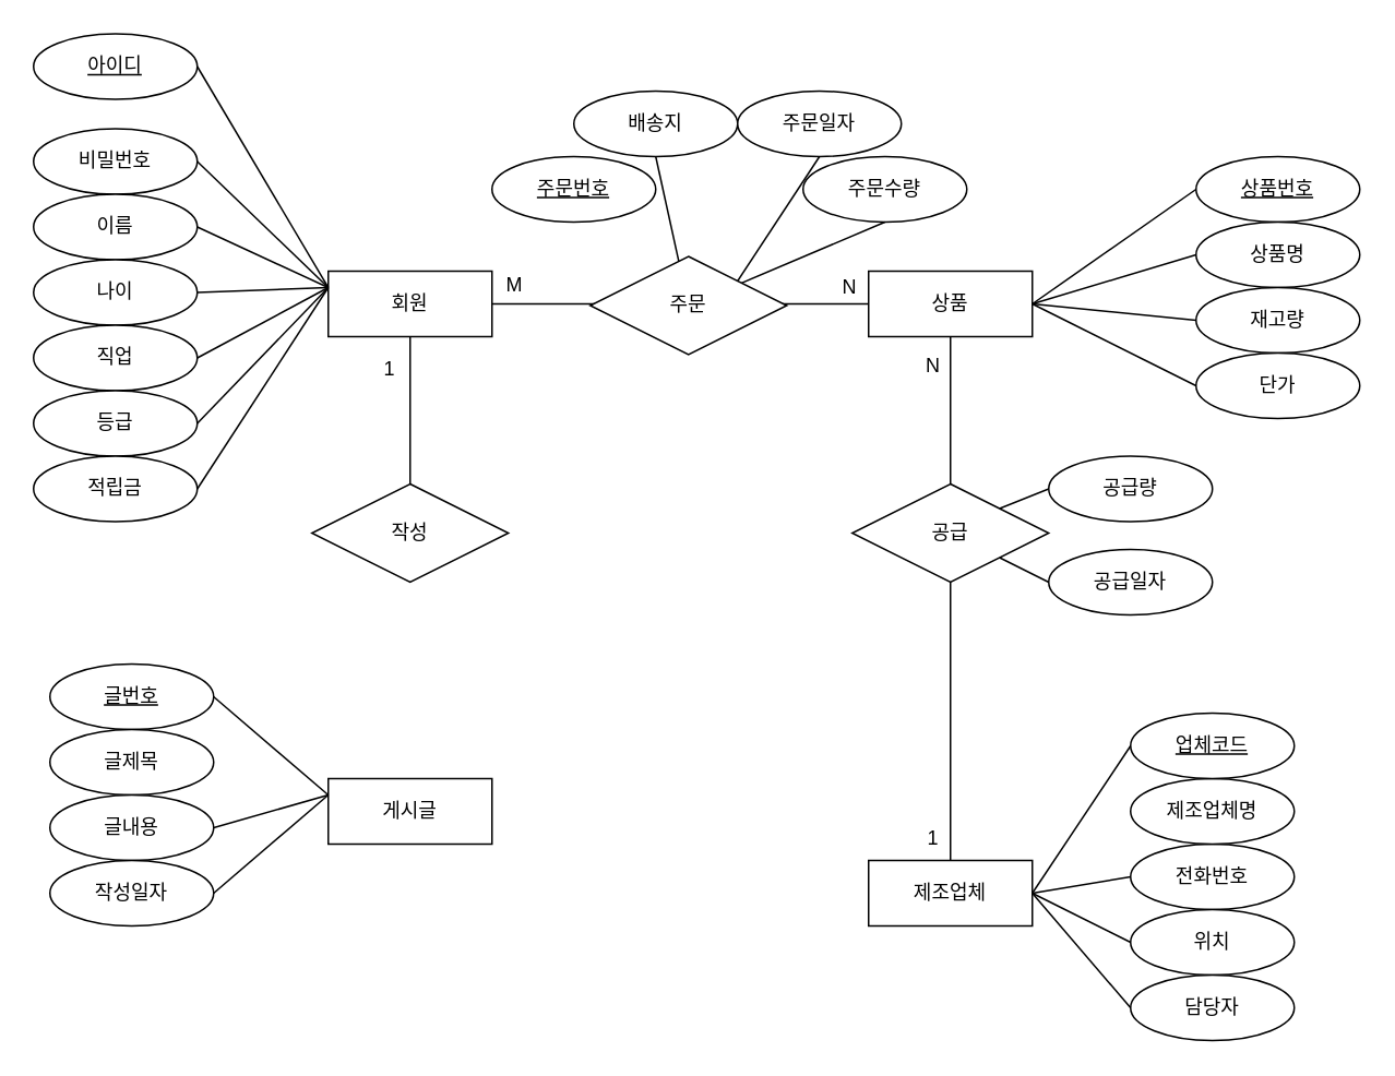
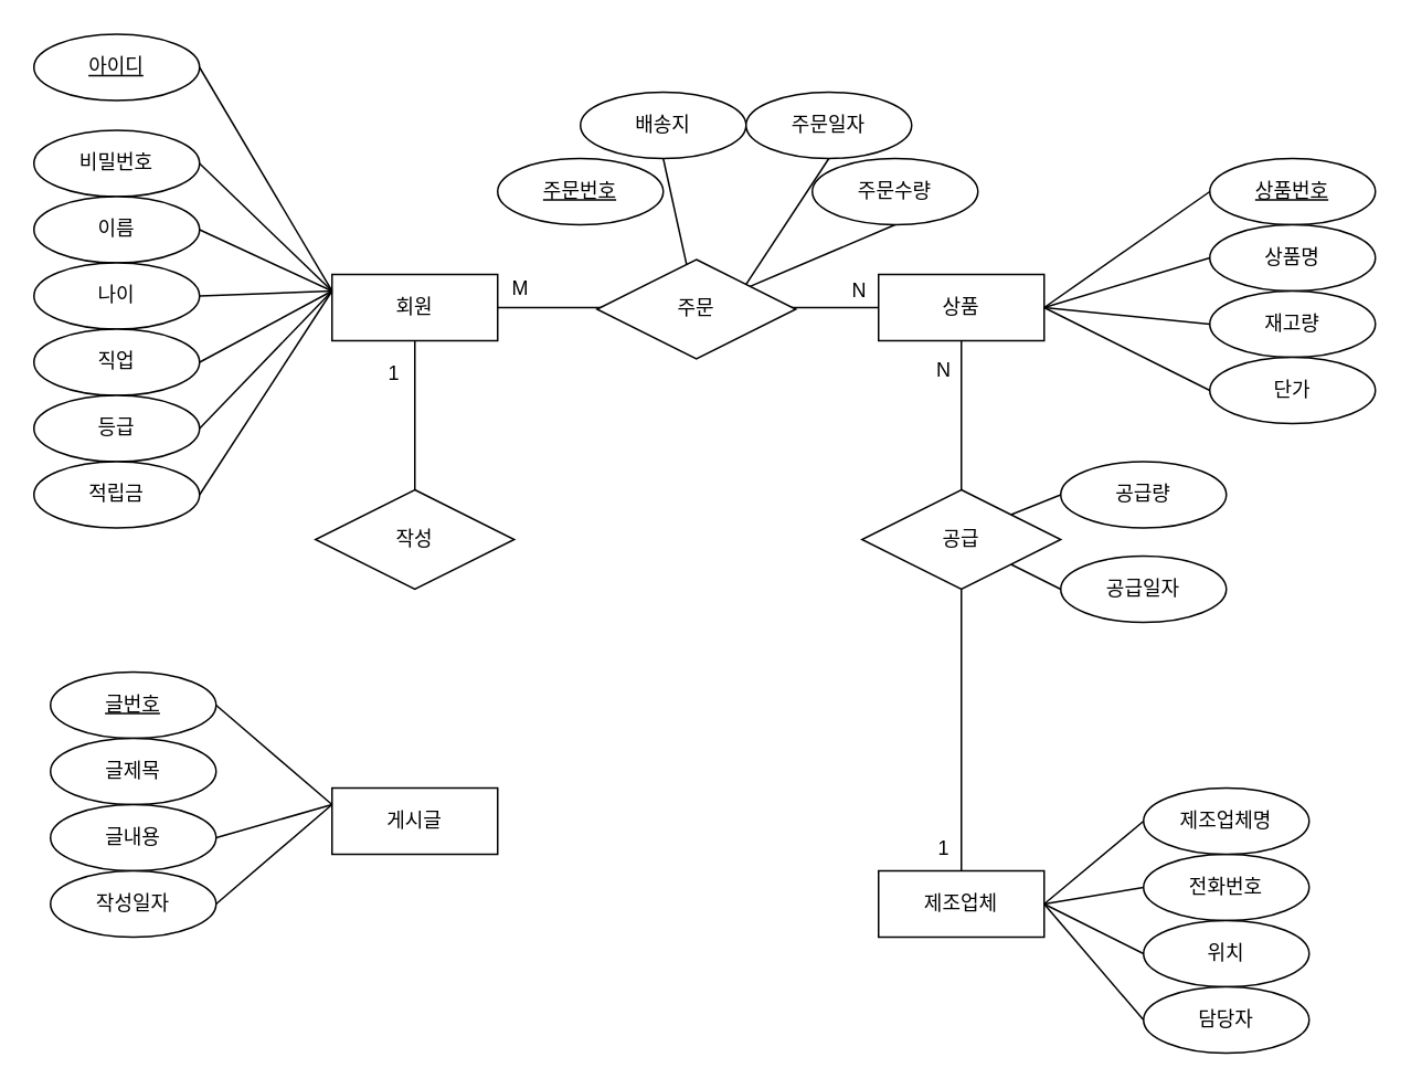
  <mxCell id="0" />
  <mxCell id="1" parent="0" />
  <mxCell id="2" value="회원" style="whiteSpace=wrap;html=1;align=center;" vertex="1" parent="1"><mxGeometry x="200" y="165" width="100" height="40" as="geometry" /></mxCell>
  <mxCell id="3" value="상품" style="whiteSpace=wrap;html=1;align=center;" vertex="1" parent="1"><mxGeometry x="530" y="165" width="100" height="40" as="geometry" /></mxCell>
  <mxCell id="4" value="아이디" style="ellipse;whiteSpace=wrap;html=1;align=center;fontStyle=4;" vertex="1" parent="1"><mxGeometry x="20" y="20" width="100" height="40" as="geometry" /></mxCell>
  <mxCell id="5" value="비밀번호" style="ellipse;whiteSpace=wrap;html=1;align=center;" vertex="1" parent="1"><mxGeometry y="78" width="100" height="40" as="geometry" x="20" /></mxCell>
  <mxCell id="6" value="이름" style="ellipse;whiteSpace=wrap;html=1;align=center;" vertex="1" parent="1"><mxGeometry y="118" width="100" height="40" as="geometry" x="20" /></mxCell>
  <mxCell id="7" value="나이" style="ellipse;whiteSpace=wrap;html=1;align=center;" vertex="1" parent="1"><mxGeometry y="158" width="100" height="40" as="geometry" x="20" /></mxCell>
  <mxCell id="8" value="직업" style="ellipse;whiteSpace=wrap;html=1;align=center;" vertex="1" parent="1"><mxGeometry y="198" width="100" height="40" as="geometry" x="20" /></mxCell>
  <mxCell id="9" value="등급" style="ellipse;whiteSpace=wrap;html=1;align=center;" vertex="1" parent="1"><mxGeometry y="238" width="100" height="40" as="geometry" x="20" /></mxCell>
  <mxCell id="10" value="적립금" style="ellipse;whiteSpace=wrap;html=1;align=center;" vertex="1" parent="1"><mxGeometry y="278" width="100" height="40" as="geometry" x="20" /></mxCell>
  <mxCell id="11" value="상품번호" style="ellipse;whiteSpace=wrap;html=1;align=center;fontStyle=4;" vertex="1" parent="1"><mxGeometry x="730" y="95" width="100" height="40" as="geometry" /></mxCell>
  <mxCell id="12" value="상품명" style="ellipse;whiteSpace=wrap;html=1;align=center;" vertex="1" parent="1"><mxGeometry x="730" y="135" width="100" height="40" as="geometry" /></mxCell>
  <mxCell id="13" value="재고량" style="ellipse;whiteSpace=wrap;html=1;align=center;" vertex="1" parent="1"><mxGeometry x="730" y="175" width="100" height="40" as="geometry" /></mxCell>
  <mxCell id="14" value="단가" style="ellipse;whiteSpace=wrap;html=1;align=center;" vertex="1" parent="1"><mxGeometry x="730" y="215" width="100" height="40" as="geometry" /></mxCell>
  <mxCell id="15" value="" style="endArrow=none;html=1;rounded=0;entryX=0;entryY=0.5;entryDx=0;entryDy=0;exitX=1;exitY=0.5;exitDx=0;exitDy=0;" edge="1" parent="1" source="3" target="11"><mxGeometry relative="1" as="geometry"><mxPoint x="580" y="215" as="sourcePoint" /><mxPoint x="740" y="215" as="targetPoint" /></mxGeometry></mxCell>
  <mxCell id="16" value="" style="endArrow=none;html=1;rounded=0;entryX=0;entryY=0.5;entryDx=0;entryDy=0;exitX=1;exitY=0.5;exitDx=0;exitDy=0;" edge="1" parent="1" source="3" target="12"><mxGeometry relative="1" as="geometry"><mxPoint x="640" y="195" as="sourcePoint" /><mxPoint x="740" y="125" as="targetPoint" /></mxGeometry></mxCell>
  <mxCell id="17" value="" style="endArrow=none;html=1;rounded=0;entryX=0;entryY=0.5;entryDx=0;entryDy=0;exitX=1;exitY=0.5;exitDx=0;exitDy=0;" edge="1" parent="1" source="3" target="13"><mxGeometry relative="1" as="geometry"><mxPoint x="640" y="195" as="sourcePoint" /><mxPoint x="740" y="165" as="targetPoint" /></mxGeometry></mxCell>
  <mxCell id="18" value="" style="endArrow=none;html=1;rounded=0;entryX=0;entryY=0.5;entryDx=0;entryDy=0;" edge="1" parent="1" target="14"><mxGeometry relative="1" as="geometry"><mxPoint x="630" y="185" as="sourcePoint" /><mxPoint x="740" y="205" as="targetPoint" /></mxGeometry></mxCell>
  <mxCell id="19" value="" style="endArrow=none;html=1;rounded=0;exitX=1;exitY=0.5;exitDx=0;exitDy=0;entryX=0;entryY=0.25;entryDx=0;entryDy=0;" edge="1" parent="1" source="4" target="2"><mxGeometry relative="1" as="geometry"><mxPoint x="210" y="155" as="sourcePoint" /><mxPoint x="370" y="155" as="targetPoint" /></mxGeometry></mxCell>
  <mxCell id="20" value="" style="endArrow=none;html=1;rounded=0;exitX=1;exitY=0.5;exitDx=0;exitDy=0;entryX=0;entryY=0.25;entryDx=0;entryDy=0;" edge="1" parent="1" source="5" target="2"><mxGeometry relative="1" as="geometry"><mxPoint x="130" y="65" as="sourcePoint" /><mxPoint x="210" y="185" as="targetPoint" /></mxGeometry></mxCell>
  <mxCell id="21" value="" style="endArrow=none;html=1;rounded=0;exitX=1;exitY=0.5;exitDx=0;exitDy=0;entryX=0;entryY=0.25;entryDx=0;entryDy=0;" edge="1" parent="1" source="6" target="2"><mxGeometry relative="1" as="geometry"><mxPoint x="130" y="108" as="sourcePoint" /><mxPoint x="210" y="185" as="targetPoint" /></mxGeometry></mxCell>
  <mxCell id="22" value="" style="endArrow=none;html=1;rounded=0;exitX=1;exitY=0.5;exitDx=0;exitDy=0;" edge="1" parent="1" source="7"><mxGeometry relative="1" as="geometry"><mxPoint x="130" y="148" as="sourcePoint" /><mxPoint x="200" y="175" as="targetPoint" /></mxGeometry></mxCell>
  <mxCell id="23" value="" style="endArrow=none;html=1;rounded=0;exitX=1;exitY=0.5;exitDx=0;exitDy=0;" edge="1" parent="1" source="8"><mxGeometry relative="1" as="geometry"><mxPoint x="130" y="188" as="sourcePoint" /><mxPoint x="200" y="175" as="targetPoint" /></mxGeometry></mxCell>
  <mxCell id="24" value="" style="endArrow=none;html=1;rounded=0;exitX=1;exitY=0.5;exitDx=0;exitDy=0;" edge="1" parent="1" source="9"><mxGeometry relative="1" as="geometry"><mxPoint x="130" y="228" as="sourcePoint" /><mxPoint x="200" y="175" as="targetPoint" /></mxGeometry></mxCell>
  <mxCell id="25" value="" style="endArrow=none;html=1;rounded=0;exitX=1;exitY=0.5;exitDx=0;exitDy=0;entryX=0;entryY=0.25;entryDx=0;entryDy=0;" edge="1" parent="1" source="10" target="2"><mxGeometry relative="1" as="geometry"><mxPoint x="130" y="268" as="sourcePoint" /><mxPoint x="210" y="185" as="targetPoint" /></mxGeometry></mxCell>
  <mxCell id="26" value="제조업체" style="whiteSpace=wrap;html=1;align=center;direction=west;" vertex="1" parent="1"><mxGeometry x="530" y="525" width="100" height="40" as="geometry" /></mxCell>
  <mxCell id="27" value="전화번호" style="ellipse;whiteSpace=wrap;html=1;align=center;direction=west;" vertex="1" parent="1"><mxGeometry x="690" y="515" width="100" height="40" as="geometry" /></mxCell>
  <mxCell id="28" value="위치" style="ellipse;whiteSpace=wrap;html=1;align=center;direction=west;" vertex="1" parent="1"><mxGeometry x="690" y="555" width="100" height="40" as="geometry" /></mxCell>
  <mxCell id="29" value="담당자" style="ellipse;whiteSpace=wrap;html=1;align=center;direction=west;" vertex="1" parent="1"><mxGeometry x="690" y="595" width="100" height="40" as="geometry" /></mxCell>
  <mxCell id="30" value="제조업체명" style="ellipse;whiteSpace=wrap;html=1;align=center;direction=west;" vertex="1" parent="1"><mxGeometry x="690" y="475" width="100" height="40" as="geometry" /></mxCell>
  <mxCell id="31" value="" style="endArrow=none;html=1;rounded=0;exitX=1;exitY=0.5;exitDx=0;exitDy=0;entryX=0;entryY=0.5;entryDx=0;entryDy=0;" edge="1" source="27" target="26" parent="1"><mxGeometry relative="1" as="geometry"><mxPoint x="480" y="455" as="sourcePoint" /><mxPoint x="650" y="575" as="targetPoint" /></mxGeometry></mxCell>
  <mxCell id="32" value="" style="endArrow=none;html=1;rounded=0;exitX=1;exitY=0.5;exitDx=0;exitDy=0;entryX=0;entryY=0.5;entryDx=0;entryDy=0;" edge="1" source="28" target="26" parent="1"><mxGeometry relative="1" as="geometry"><mxPoint x="480" y="498" as="sourcePoint" /><mxPoint x="650" y="575" as="targetPoint" /></mxGeometry></mxCell>
  <mxCell id="33" value="" style="endArrow=none;html=1;rounded=0;exitX=1;exitY=0.5;exitDx=0;exitDy=0;entryX=0;entryY=0.5;entryDx=0;entryDy=0;" edge="1" source="29" parent="1" target="26"><mxGeometry relative="1" as="geometry"><mxPoint x="480" y="538" as="sourcePoint" /><mxPoint x="650" y="575" as="targetPoint" /></mxGeometry></mxCell>
+ <mxCell id="34" value="" style="endArrow=none;html=1;rounded=0;exitX=1;exitY=0.5;exitDx=0;exitDy=0;entryX=0;entryY=0.5;entryDx=0;entryDy=0;" edge="1" source="30" parent="1" target="26"><mxGeometry relative="1" as="geometry"><mxPoint x="480" y="578" as="sourcePoint" /><mxPoint x="550" y="565" as="targetPoint" /></mxGeometry></mxCell>
  <mxCell id="35" value="게시글" style="whiteSpace=wrap;html=1;align=center;" vertex="1" parent="1"><mxGeometry x="200" y="475" width="100" height="40" as="geometry" /></mxCell>
  <mxCell id="36" value="글번호" style="ellipse;whiteSpace=wrap;html=1;align=center;fontStyle=4;" vertex="1" parent="1"><mxGeometry x="30" y="405" width="100" height="40" as="geometry" /></mxCell>
  <mxCell id="37" value="글제목" style="ellipse;whiteSpace=wrap;html=1;align=center;" vertex="1" parent="1"><mxGeometry x="30" y="445" width="100" height="40" as="geometry" /></mxCell>
  <mxCell id="38" value="글내용" style="ellipse;whiteSpace=wrap;html=1;align=center;" vertex="1" parent="1"><mxGeometry x="30" y="485" width="100" height="40" as="geometry" /></mxCell>
  <mxCell id="39" value="작성일자" style="ellipse;whiteSpace=wrap;html=1;align=center;" vertex="1" parent="1"><mxGeometry x="30" y="525" width="100" height="40" as="geometry" /></mxCell>
  <mxCell id="40" value="" style="endArrow=none;html=1;rounded=0;exitX=1;exitY=0.5;exitDx=0;exitDy=0;entryX=0;entryY=0.25;entryDx=0;entryDy=0;" edge="1" source="36" target="35" parent="1"><mxGeometry relative="1" as="geometry"><mxPoint x="210" y="465" as="sourcePoint" /><mxPoint x="370" y="465" as="targetPoint" /></mxGeometry></mxCell>
  <mxCell id="41" value="" style="endArrow=none;html=1;rounded=0;exitX=1;exitY=0.5;exitDx=0;exitDy=0;entryX=0;entryY=0.25;entryDx=0;entryDy=0;" edge="1" source="38" target="35" parent="1"><mxGeometry relative="1" as="geometry"><mxPoint x="130" y="418" as="sourcePoint" /><mxPoint x="210" y="495" as="targetPoint" /></mxGeometry></mxCell>
  <mxCell id="42" value="" style="endArrow=none;html=1;rounded=0;exitX=1;exitY=0.5;exitDx=0;exitDy=0;" edge="1" source="39" parent="1"><mxGeometry relative="1" as="geometry"><mxPoint x="130" y="458" as="sourcePoint" /><mxPoint x="200" y="485" as="targetPoint" /></mxGeometry></mxCell>
- <mxCell id="43" value="업체코드" style="ellipse;whiteSpace=wrap;html=1;align=center;fontStyle=4;" vertex="1" parent="1"><mxGeometry x="690" y="435" width="100" height="40" as="geometry" /></mxCell>
- <mxCell id="44" value="" style="endArrow=none;html=1;rounded=0;exitX=0;exitY=0.5;exitDx=0;exitDy=0;entryX=0;entryY=0.5;entryDx=0;entryDy=0;" edge="1" parent="1" source="43" target="26"><mxGeometry relative="1" as="geometry"><mxPoint x="370" y="415" as="sourcePoint" /><mxPoint x="630" y="545" as="targetPoint" /></mxGeometry></mxCell>
  <mxCell id="45" value="" style="endArrow=none;html=1;rounded=0;exitX=1;exitY=0.5;exitDx=0;exitDy=0;entryX=0;entryY=0.5;entryDx=0;entryDy=0;" edge="1" parent="1" source="2" target="3"><mxGeometry relative="1" as="geometry"><mxPoint x="310" y="275" as="sourcePoint" /><mxPoint x="470" y="275" as="targetPoint" /></mxGeometry></mxCell>
  <mxCell id="46" value="M" style="resizable=0;html=1;whiteSpace=wrap;align=left;verticalAlign=bottom;" connectable="0" vertex="1" parent="45"><mxGeometry x="-1" relative="1" as="geometry"><mxPoint x="7" y="-3" as="offset" /></mxGeometry></mxCell>
  <mxCell id="47" value="N" style="resizable=0;html=1;whiteSpace=wrap;align=right;verticalAlign=bottom;" connectable="0" vertex="1" parent="45"><mxGeometry x="1" relative="1" as="geometry"><mxPoint x="-6" y="-2" as="offset" /></mxGeometry></mxCell>
  <mxCell id="48" value="주문" style="shape=rhombus;perimeter=rhombusPerimeter;whiteSpace=wrap;html=1;align=center;" vertex="1" parent="1"><mxGeometry x="360" y="156" width="120" height="60" as="geometry" /></mxCell>
  <mxCell id="49" value="공급" style="shape=rhombus;perimeter=rhombusPerimeter;whiteSpace=wrap;html=1;align=center;" vertex="1" parent="1"><mxGeometry x="520" y="295" width="120" height="60" as="geometry" /></mxCell>
  <mxCell id="50" value="" style="endArrow=none;html=1;rounded=0;entryX=0.5;entryY=1;entryDx=0;entryDy=0;exitX=0.5;exitY=1;exitDx=0;exitDy=0;" edge="1" parent="1" source="49" target="26"><mxGeometry relative="1" as="geometry"><mxPoint x="520" y="355" as="sourcePoint" /><mxPoint x="680" y="355" as="targetPoint" /></mxGeometry></mxCell>
  <mxCell id="51" value="1" style="resizable=0;html=1;whiteSpace=wrap;align=right;verticalAlign=bottom;" connectable="0" vertex="1" parent="50"><mxGeometry x="1" relative="1" as="geometry"><mxPoint x="-6" y="-5" as="offset" /></mxGeometry></mxCell>
  <mxCell id="52" value="" style="endArrow=none;html=1;rounded=0;exitX=0.5;exitY=1;exitDx=0;exitDy=0;entryX=0.5;entryY=0;entryDx=0;entryDy=0;" edge="1" parent="1" source="3" target="49"><mxGeometry relative="1" as="geometry"><mxPoint x="520" y="355" as="sourcePoint" /><mxPoint x="680" y="355" as="targetPoint" /></mxGeometry></mxCell>
  <mxCell id="53" value="N" style="resizable=0;html=1;whiteSpace=wrap;align=right;verticalAlign=bottom;" connectable="0" vertex="1" parent="52"><mxGeometry x="1" relative="1" as="geometry"><mxPoint x="-5" y="-64" as="offset" /></mxGeometry></mxCell>
  <mxCell id="54" value="공급량" style="ellipse;whiteSpace=wrap;html=1;align=center;" vertex="1" parent="1"><mxGeometry x="640" y="278" width="100" height="40" as="geometry" /></mxCell>
  <mxCell id="55" value="공급일자" style="ellipse;whiteSpace=wrap;html=1;align=center;" vertex="1" parent="1"><mxGeometry x="640" y="335" width="100" height="40" as="geometry" /></mxCell>
  <mxCell id="56" value="" style="endArrow=none;html=1;rounded=0;entryX=0;entryY=0.5;entryDx=0;entryDy=0;exitX=1;exitY=0;exitDx=0;exitDy=0;" edge="1" parent="1" source="49" target="54"><mxGeometry relative="1" as="geometry"><mxPoint x="520" y="355" as="sourcePoint" /><mxPoint x="680" y="355" as="targetPoint" /></mxGeometry></mxCell>
  <mxCell id="57" value="" style="endArrow=none;html=1;rounded=0;entryX=0;entryY=0.5;entryDx=0;entryDy=0;exitX=1;exitY=1;exitDx=0;exitDy=0;" edge="1" parent="1" source="49" target="55"><mxGeometry relative="1" as="geometry"><mxPoint x="520" y="355" as="sourcePoint" /><mxPoint x="680" y="355" as="targetPoint" /></mxGeometry></mxCell>
  <mxCell id="58" value="주문번호" style="ellipse;whiteSpace=wrap;html=1;align=center;fontStyle=4;" vertex="1" parent="1"><mxGeometry x="300" y="95" width="100" height="40" as="geometry" /></mxCell>
  <mxCell id="59" value="배송지" style="ellipse;whiteSpace=wrap;html=1;align=center;" vertex="1" parent="1"><mxGeometry x="350" y="55" width="100" height="40" as="geometry" /></mxCell>
  <mxCell id="60" value="주문일자" style="ellipse;whiteSpace=wrap;html=1;align=center;" vertex="1" parent="1"><mxGeometry x="450" y="55" width="100" height="40" as="geometry" /></mxCell>
  <mxCell id="61" value="주문수량" style="ellipse;whiteSpace=wrap;html=1;align=center;" vertex="1" parent="1"><mxGeometry x="490" y="95" width="100" height="40" as="geometry" /></mxCell>
  <mxCell id="62" value="" style="endArrow=none;html=1;rounded=0;entryX=0.5;entryY=1;entryDx=0;entryDy=0;" edge="1" parent="1" source="48" target="61"><mxGeometry relative="1" as="geometry"><mxPoint x="530" y="215" as="sourcePoint" /><mxPoint x="690" y="215" as="targetPoint" /></mxGeometry></mxCell>
  <mxCell id="63" value="" style="endArrow=none;html=1;rounded=0;entryX=0.5;entryY=1;entryDx=0;entryDy=0;" edge="1" parent="1" source="48" target="59"><mxGeometry relative="1" as="geometry"><mxPoint x="530" y="215" as="sourcePoint" /><mxPoint x="690" y="215" as="targetPoint" /></mxGeometry></mxCell>
  <mxCell id="64" value="" style="endArrow=none;html=1;rounded=0;exitX=1;exitY=0;exitDx=0;exitDy=0;entryX=0.5;entryY=1;entryDx=0;entryDy=0;" edge="1" parent="1" source="48" target="60"><mxGeometry relative="1" as="geometry"><mxPoint x="530" y="215" as="sourcePoint" /><mxPoint x="690" y="215" as="targetPoint" /></mxGeometry></mxCell>
  <mxCell id="65" value="작성" style="shape=rhombus;perimeter=rhombusPerimeter;whiteSpace=wrap;html=1;align=center;" vertex="1" parent="1"><mxGeometry x="190" y="295" width="120" height="60" as="geometry" /></mxCell>
  <mxCell id="66" value="" style="endArrow=none;html=1;rounded=0;exitX=0.5;exitY=1;exitDx=0;exitDy=0;entryX=0.5;entryY=0;entryDx=0;entryDy=0;" edge="1" parent="1" source="2" target="65"><mxGeometry relative="1" as="geometry"><mxPoint x="300" y="355" as="sourcePoint" /><mxPoint x="460" y="355" as="targetPoint" /></mxGeometry></mxCell>
  <mxCell id="67" value="1" style="resizable=0;html=1;whiteSpace=wrap;align=right;verticalAlign=bottom;" connectable="0" vertex="1" parent="66"><mxGeometry x="1" relative="1" as="geometry"><mxPoint x="-8" y="-62" as="offset" /></mxGeometry></mxCell>
